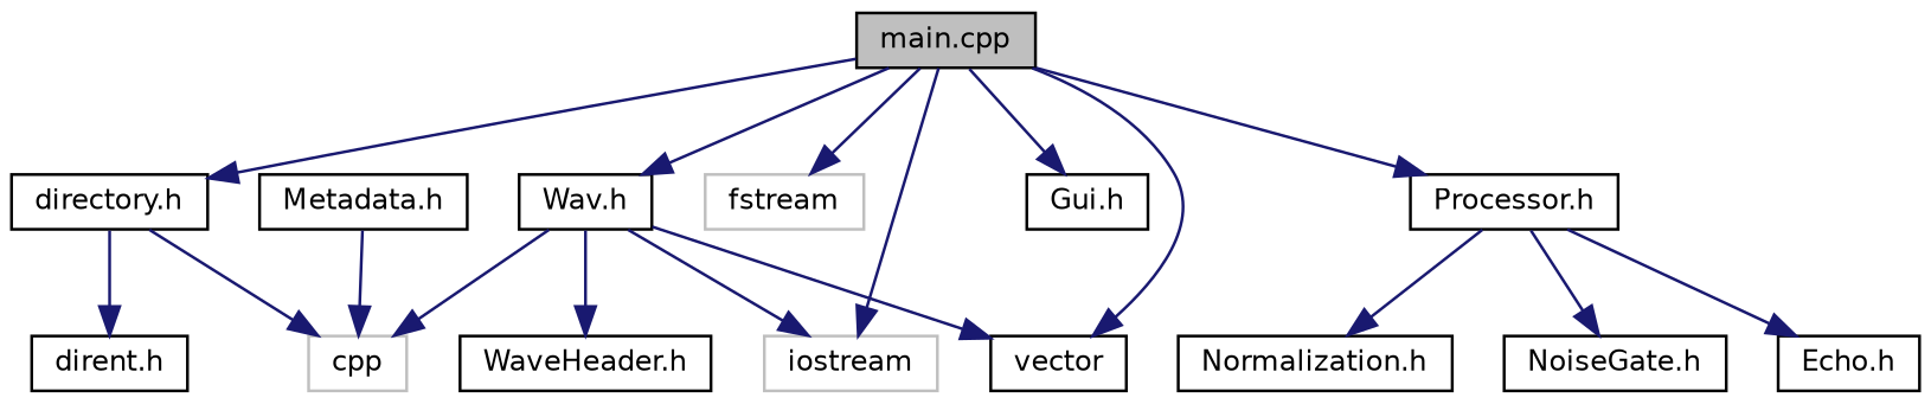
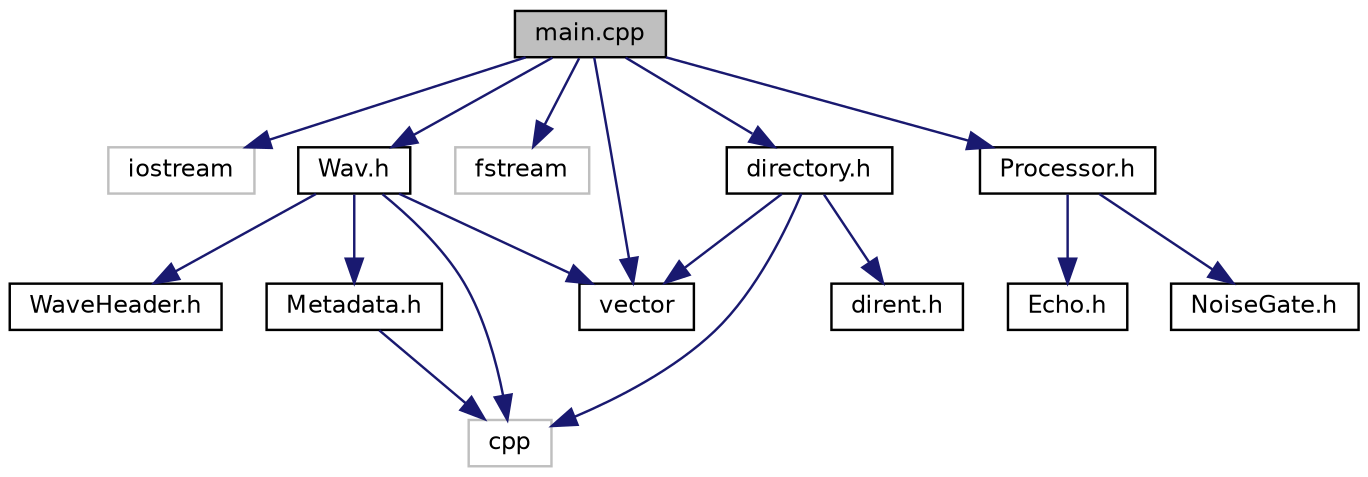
  digraph {
    node [color=black fillcolor=white fontname=Helvetica fontsize=10 shape=record style=filled]
    edge [color=midnightblue fontname=Helvetica fontsize=10 labelfontname=Helvetica labelfontsize=10 style=solid]
    n1 [fillcolor=grey75 fontcolor=black height=0.2 label="main.cpp" width=0.4]
    n2 [color=grey75 height=0.2 label=iostream width=0.4]
    n3 [height=0.2 label=vector width=0.4]
    n4 [color=grey75 height=0.2 label=fstream width=0.4]
    n5 [height=0.2 label="Wav.h" width=0.4]
    n6 [height=0.2 label="directory.h" width=0.4]
    n7 [height=0.2 label="Processor.h" width=0.4]
-   n8 [height=0.2 label="Gui.h" width=0.4]
    n9 [height=0.2 label="WaveHeader.h" width=0.4]
    n10 [height=0.2 label="Metadata.h" width=0.4]
    n11 [color=grey75 height=0.2 label=cpp width=0.4]
    n12 [height=0.2 label="dirent.h" width=0.4]
    n13 [height=0.2 label="Echo.h" width=0.4]
-   n14 [height=0.2 label="Normalization.h" width=0.4]
    n15 [height=0.2 label="NoiseGate.h" width=0.4]
    n1 -> n2
    n1 -> n3
    n1 -> n4
    n1 -> n5
    n1 -> n6
    n1 -> n7
-   n1 -> n8
    n5 -> n3
    n5 -> n9
-   n5 -> n2
+   n5 -> n10
    n5 -> n11
+   n6 -> n3
    n6 -> n11
    n6 -> n12
    n7 -> n13
-   n7 -> n14
    n7 -> n15
    n10 -> n11
  }
